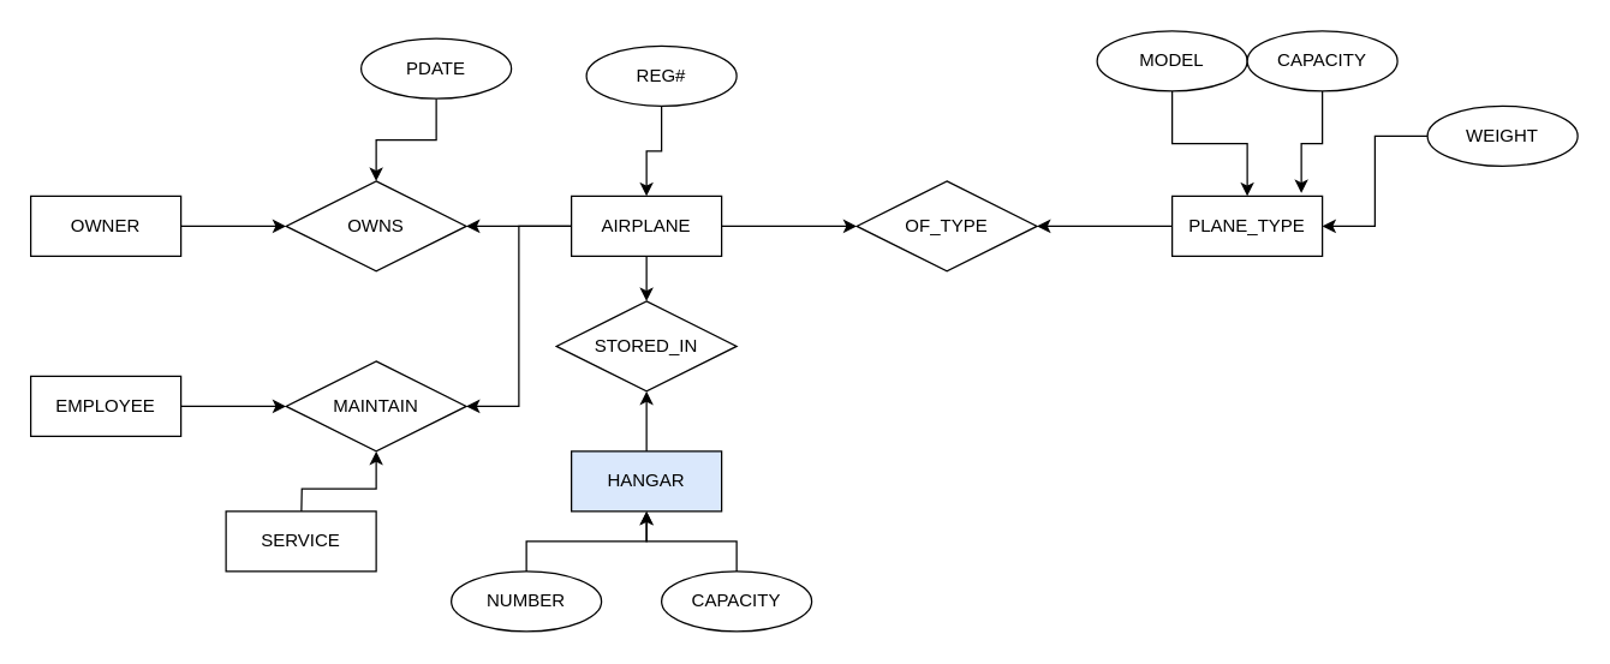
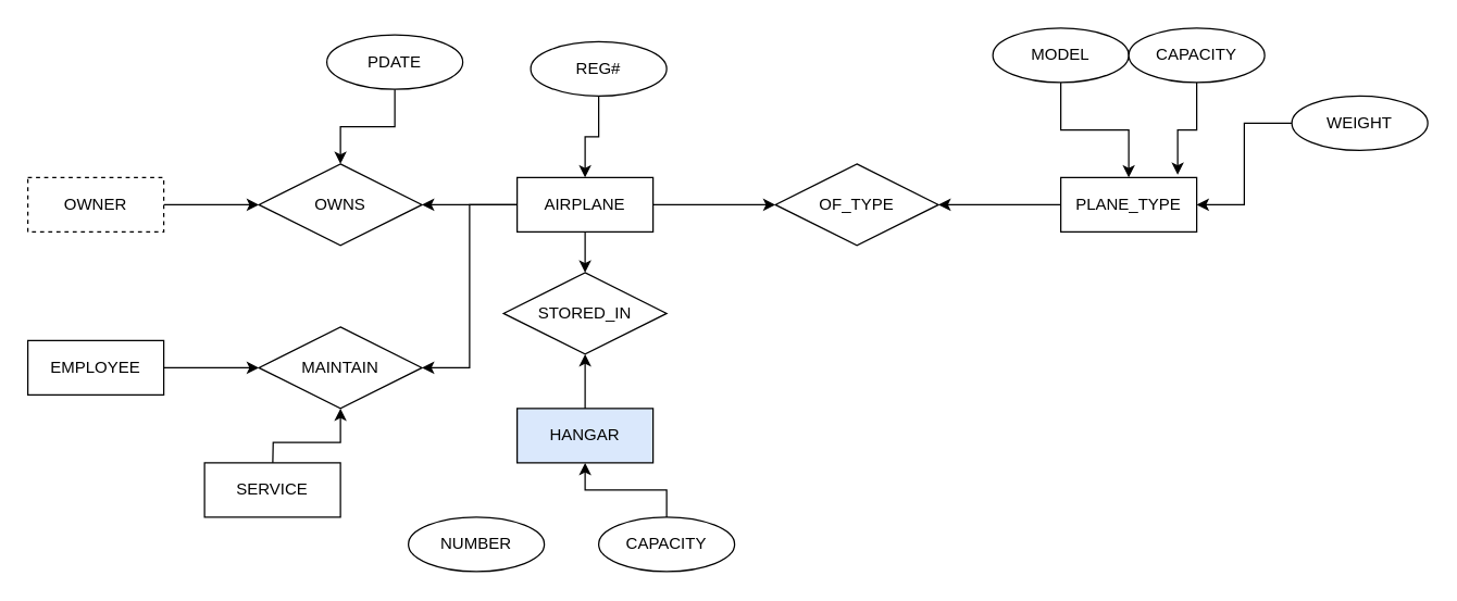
  <mxCell id="0" />
  <mxCell id="1" parent="0" />
  <mxCell id="2" value="" style="edgeStyle=orthogonalEdgeStyle;rounded=0;orthogonalLoop=1;jettySize=auto;html=1;" edge="1" parent="1" source="6" target="13"><mxGeometry relative="1" as="geometry" /></mxCell>
  <mxCell id="3" value="" style="edgeStyle=orthogonalEdgeStyle;rounded=0;orthogonalLoop=1;jettySize=auto;html=1;" edge="1" parent="1" source="6" target="14"><mxGeometry relative="1" as="geometry" /></mxCell>
  <mxCell id="4" value="" style="edgeStyle=orthogonalEdgeStyle;rounded=0;orthogonalLoop=1;jettySize=auto;html=1;" edge="1" parent="1" source="6" target="27"><mxGeometry relative="1" as="geometry" /></mxCell>
  <mxCell id="5" style="edgeStyle=orthogonalEdgeStyle;rounded=0;orthogonalLoop=1;jettySize=auto;html=1;entryX=1;entryY=0.5;entryDx=0;entryDy=0;" edge="1" parent="1" source="6" target="30"><mxGeometry relative="1" as="geometry" /></mxCell>
  <mxCell id="6" value="&lt;div&gt;AIRPLANE&lt;/div&gt;" style="whiteSpace=wrap;html=1;align=center;" vertex="1" parent="1"><mxGeometry x="380" y="130" width="100" height="40" as="geometry" /></mxCell>
  <mxCell id="7" value="" style="edgeStyle=orthogonalEdgeStyle;rounded=0;orthogonalLoop=1;jettySize=auto;html=1;" edge="1" parent="1" source="8" target="13"><mxGeometry relative="1" as="geometry" /></mxCell>
  <mxCell id="8" value="PLANE_TYPE" style="whiteSpace=wrap;html=1;align=center;" vertex="1" parent="1"><mxGeometry x="780" y="130" width="100" height="40" as="geometry" /></mxCell>
  <mxCell id="9" value="" style="edgeStyle=orthogonalEdgeStyle;rounded=0;orthogonalLoop=1;jettySize=auto;html=1;" edge="1" parent="1" source="10" target="14"><mxGeometry relative="1" as="geometry" /></mxCell>
  <mxCell id="10" value="HANGAR" style="whiteSpace=wrap;html=1;align=center;fillColor=#dae8fc;" vertex="1" parent="1"><mxGeometry x="380" y="300" width="100" height="40" as="geometry" /></mxCell>
  <mxCell id="11" style="edgeStyle=orthogonalEdgeStyle;rounded=0;orthogonalLoop=1;jettySize=auto;html=1;" edge="1" parent="1" source="12" target="6"><mxGeometry relative="1" as="geometry" /></mxCell>
  <mxCell id="12" value="REG#" style="ellipse;whiteSpace=wrap;html=1;align=center;" vertex="1" parent="1"><mxGeometry x="390" y="30" width="100" height="40" as="geometry" /></mxCell>
  <mxCell id="13" value="OF_TYPE" style="shape=rhombus;perimeter=rhombusPerimeter;whiteSpace=wrap;html=1;align=center;" vertex="1" parent="1"><mxGeometry x="570" y="120" width="120" height="60" as="geometry" /></mxCell>
  <mxCell id="14" value="STORED_IN" style="shape=rhombus;perimeter=rhombusPerimeter;whiteSpace=wrap;html=1;align=center;" vertex="1" parent="1"><mxGeometry x="370" y="200" width="120" height="60" as="geometry" /></mxCell>
  <mxCell id="15" style="edgeStyle=orthogonalEdgeStyle;rounded=0;orthogonalLoop=1;jettySize=auto;html=1;" edge="1" parent="1" source="16" target="8"><mxGeometry relative="1" as="geometry" /></mxCell>
  <mxCell id="16" value="MODEL" style="ellipse;whiteSpace=wrap;html=1;align=center;" vertex="1" parent="1"><mxGeometry x="730" y="20" width="100" height="40" as="geometry" /></mxCell>
  <mxCell id="17" value="CAPACITY" style="ellipse;whiteSpace=wrap;html=1;align=center;" vertex="1" parent="1"><mxGeometry x="830" y="20" width="100" height="40" as="geometry" /></mxCell>
  <mxCell id="18" style="edgeStyle=orthogonalEdgeStyle;rounded=0;orthogonalLoop=1;jettySize=auto;html=1;entryX=1;entryY=0.5;entryDx=0;entryDy=0;" edge="1" parent="1" source="19" target="8"><mxGeometry relative="1" as="geometry" /></mxCell>
  <mxCell id="19" value="WEIGHT" style="ellipse;whiteSpace=wrap;html=1;align=center;" vertex="1" parent="1"><mxGeometry x="950" y="70" width="100" height="40" as="geometry" /></mxCell>
  <mxCell id="20" style="edgeStyle=orthogonalEdgeStyle;rounded=0;orthogonalLoop=1;jettySize=auto;html=1;entryX=0.86;entryY=-0.05;entryDx=0;entryDy=0;entryPerimeter=0;" edge="1" parent="1" source="17" target="8"><mxGeometry relative="1" as="geometry" /></mxCell>
- <mxCell id="21" value="" style="edgeStyle=orthogonalEdgeStyle;rounded=0;orthogonalLoop=1;jettySize=auto;html=1;" edge="1" parent="1" source="22" target="10"><mxGeometry relative="1" as="geometry" /></mxCell>
  <mxCell id="22" value="NUMBER" style="ellipse;whiteSpace=wrap;html=1;align=center;" vertex="1" parent="1"><mxGeometry y="380" width="100" height="40" as="geometry" x="300" /></mxCell>
  <mxCell id="23" value="" style="edgeStyle=orthogonalEdgeStyle;rounded=0;orthogonalLoop=1;jettySize=auto;html=1;" edge="1" parent="1" source="24" target="10"><mxGeometry relative="1" as="geometry" /></mxCell>
  <mxCell id="24" value="CAPACITY" style="ellipse;whiteSpace=wrap;html=1;align=center;" vertex="1" parent="1"><mxGeometry x="440" y="380" width="100" height="40" as="geometry" /></mxCell>
  <mxCell id="25" value="" style="edgeStyle=orthogonalEdgeStyle;rounded=0;orthogonalLoop=1;jettySize=auto;html=1;" edge="1" parent="1" source="26" target="27"><mxGeometry relative="1" as="geometry" /></mxCell>
- <mxCell id="26" value="OWNER" style="whiteSpace=wrap;html=1;align=center;" vertex="1" parent="1"><mxGeometry x="20" y="130" width="100" height="40" as="geometry" /></mxCell>
+ <mxCell id="26" value="OWNER" style="whiteSpace=wrap;html=1;align=center;dashed=1;" vertex="1" parent="1"><mxGeometry x="20" y="130" width="100" height="40" as="geometry" /></mxCell>
  <mxCell id="27" value="OWNS" style="shape=rhombus;perimeter=rhombusPerimeter;whiteSpace=wrap;html=1;align=center;" vertex="1" parent="1"><mxGeometry x="190" y="120" width="120" height="60" as="geometry" /></mxCell>
  <mxCell id="28" value="" style="edgeStyle=orthogonalEdgeStyle;rounded=0;orthogonalLoop=1;jettySize=auto;html=1;" edge="1" parent="1" source="29" target="30"><mxGeometry relative="1" as="geometry" /></mxCell>
  <mxCell id="29" value="EMPLOYEE" style="whiteSpace=wrap;html=1;align=center;" vertex="1" parent="1"><mxGeometry x="20" y="250" width="100" height="40" as="geometry" /></mxCell>
  <mxCell id="30" value="MAINTAIN" style="shape=rhombus;perimeter=rhombusPerimeter;whiteSpace=wrap;html=1;align=center;" vertex="1" parent="1"><mxGeometry x="190" y="240" width="120" height="60" as="geometry" /></mxCell>
  <mxCell id="31" value="" style="edgeStyle=orthogonalEdgeStyle;rounded=0;orthogonalLoop=1;jettySize=auto;html=1;" edge="1" parent="1" source="32" target="27"><mxGeometry relative="1" as="geometry" /></mxCell>
  <mxCell id="32" value="PDATE" style="ellipse;whiteSpace=wrap;html=1;align=center;" vertex="1" parent="1"><mxGeometry x="240" y="25" width="100" height="40" as="geometry" /></mxCell>
  <mxCell id="33" value="" style="edgeStyle=orthogonalEdgeStyle;rounded=0;orthogonalLoop=1;jettySize=auto;html=1;" edge="1" parent="1" target="30"><mxGeometry relative="1" as="geometry"><mxPoint x="200" y="350" as="sourcePoint" /></mxGeometry></mxCell>
  <mxCell id="34" value="SERVICE" style="whiteSpace=wrap;html=1;align=center;" vertex="1" parent="1"><mxGeometry x="150" y="340" width="100" height="40" as="geometry" /></mxCell>
